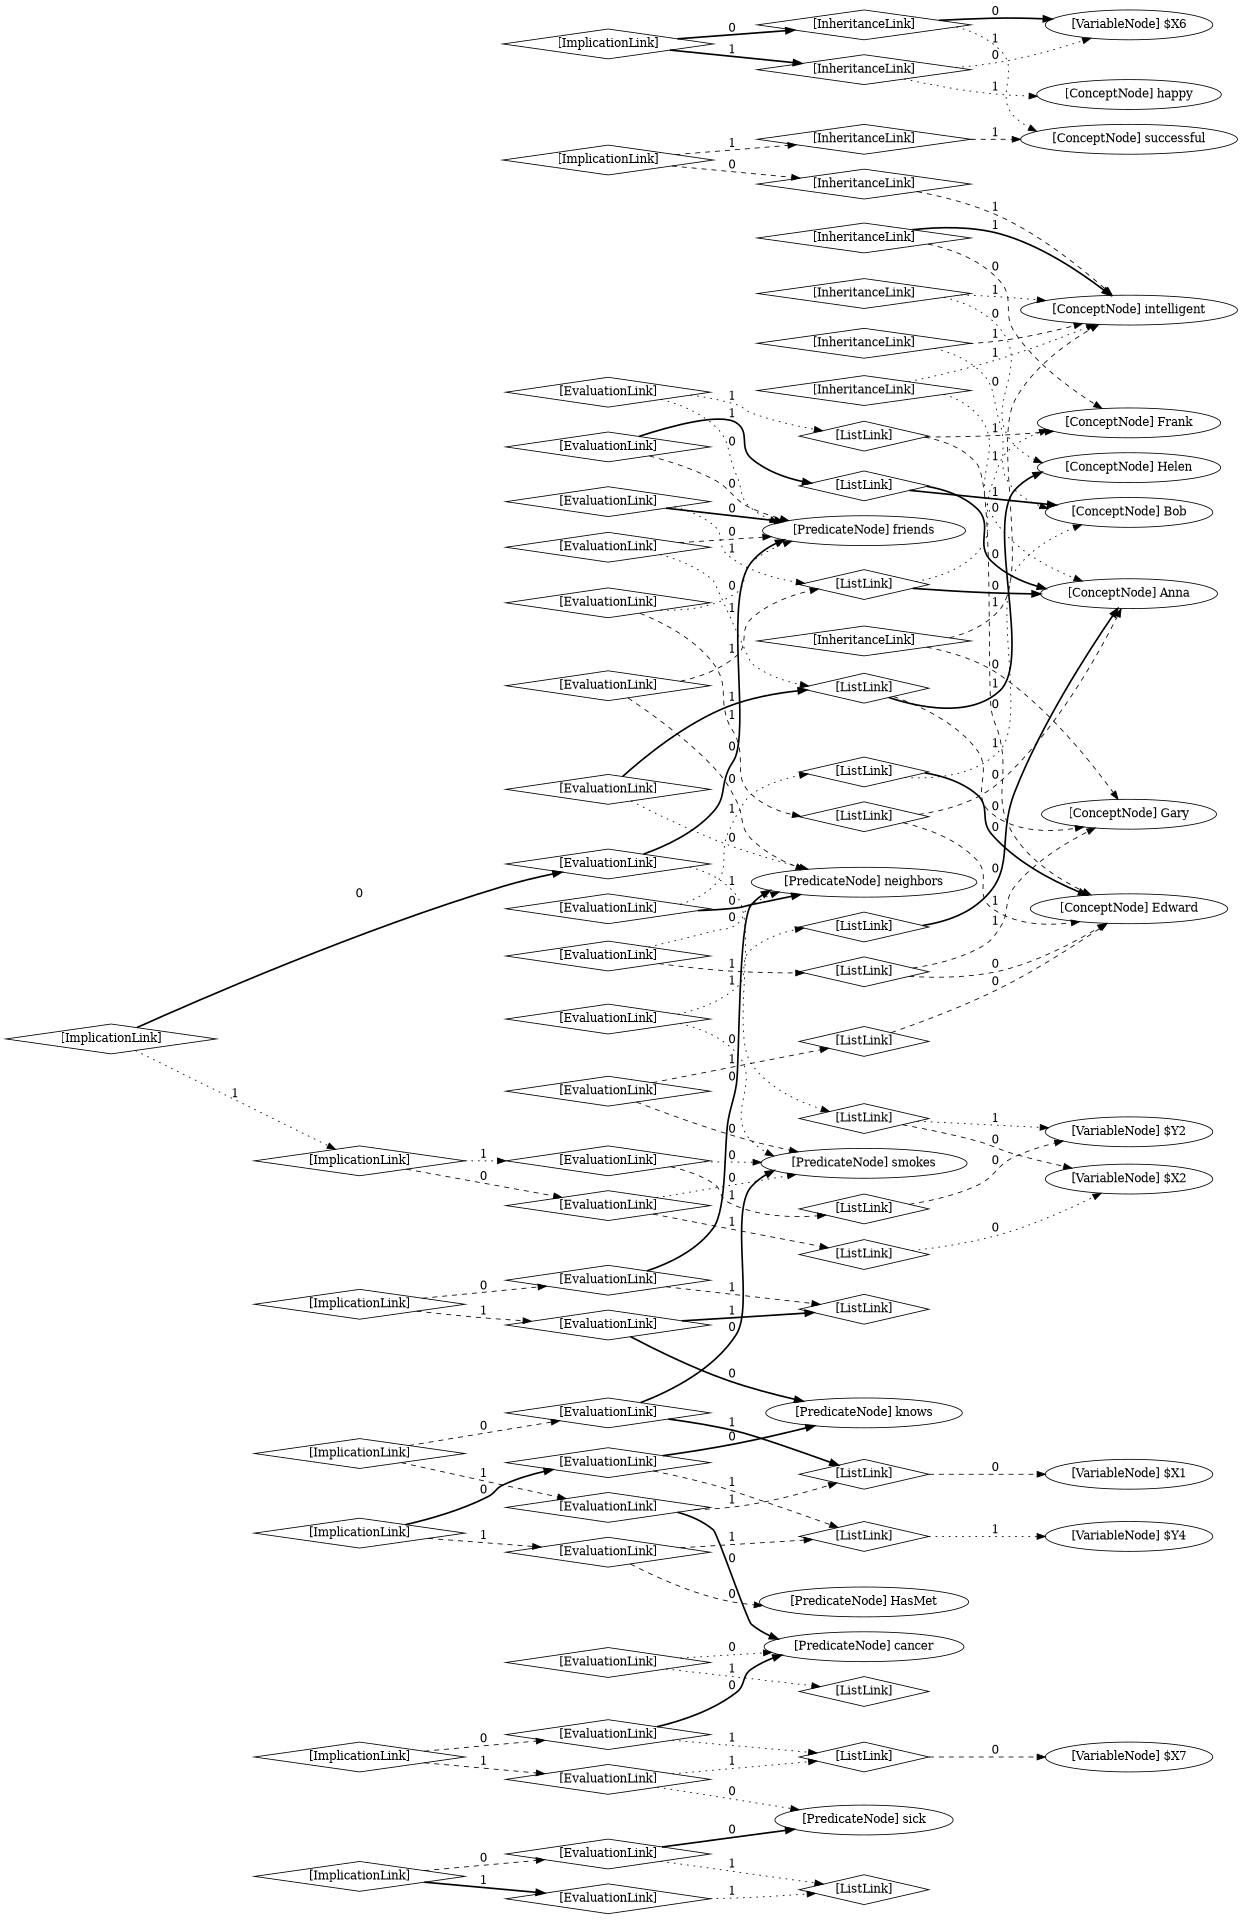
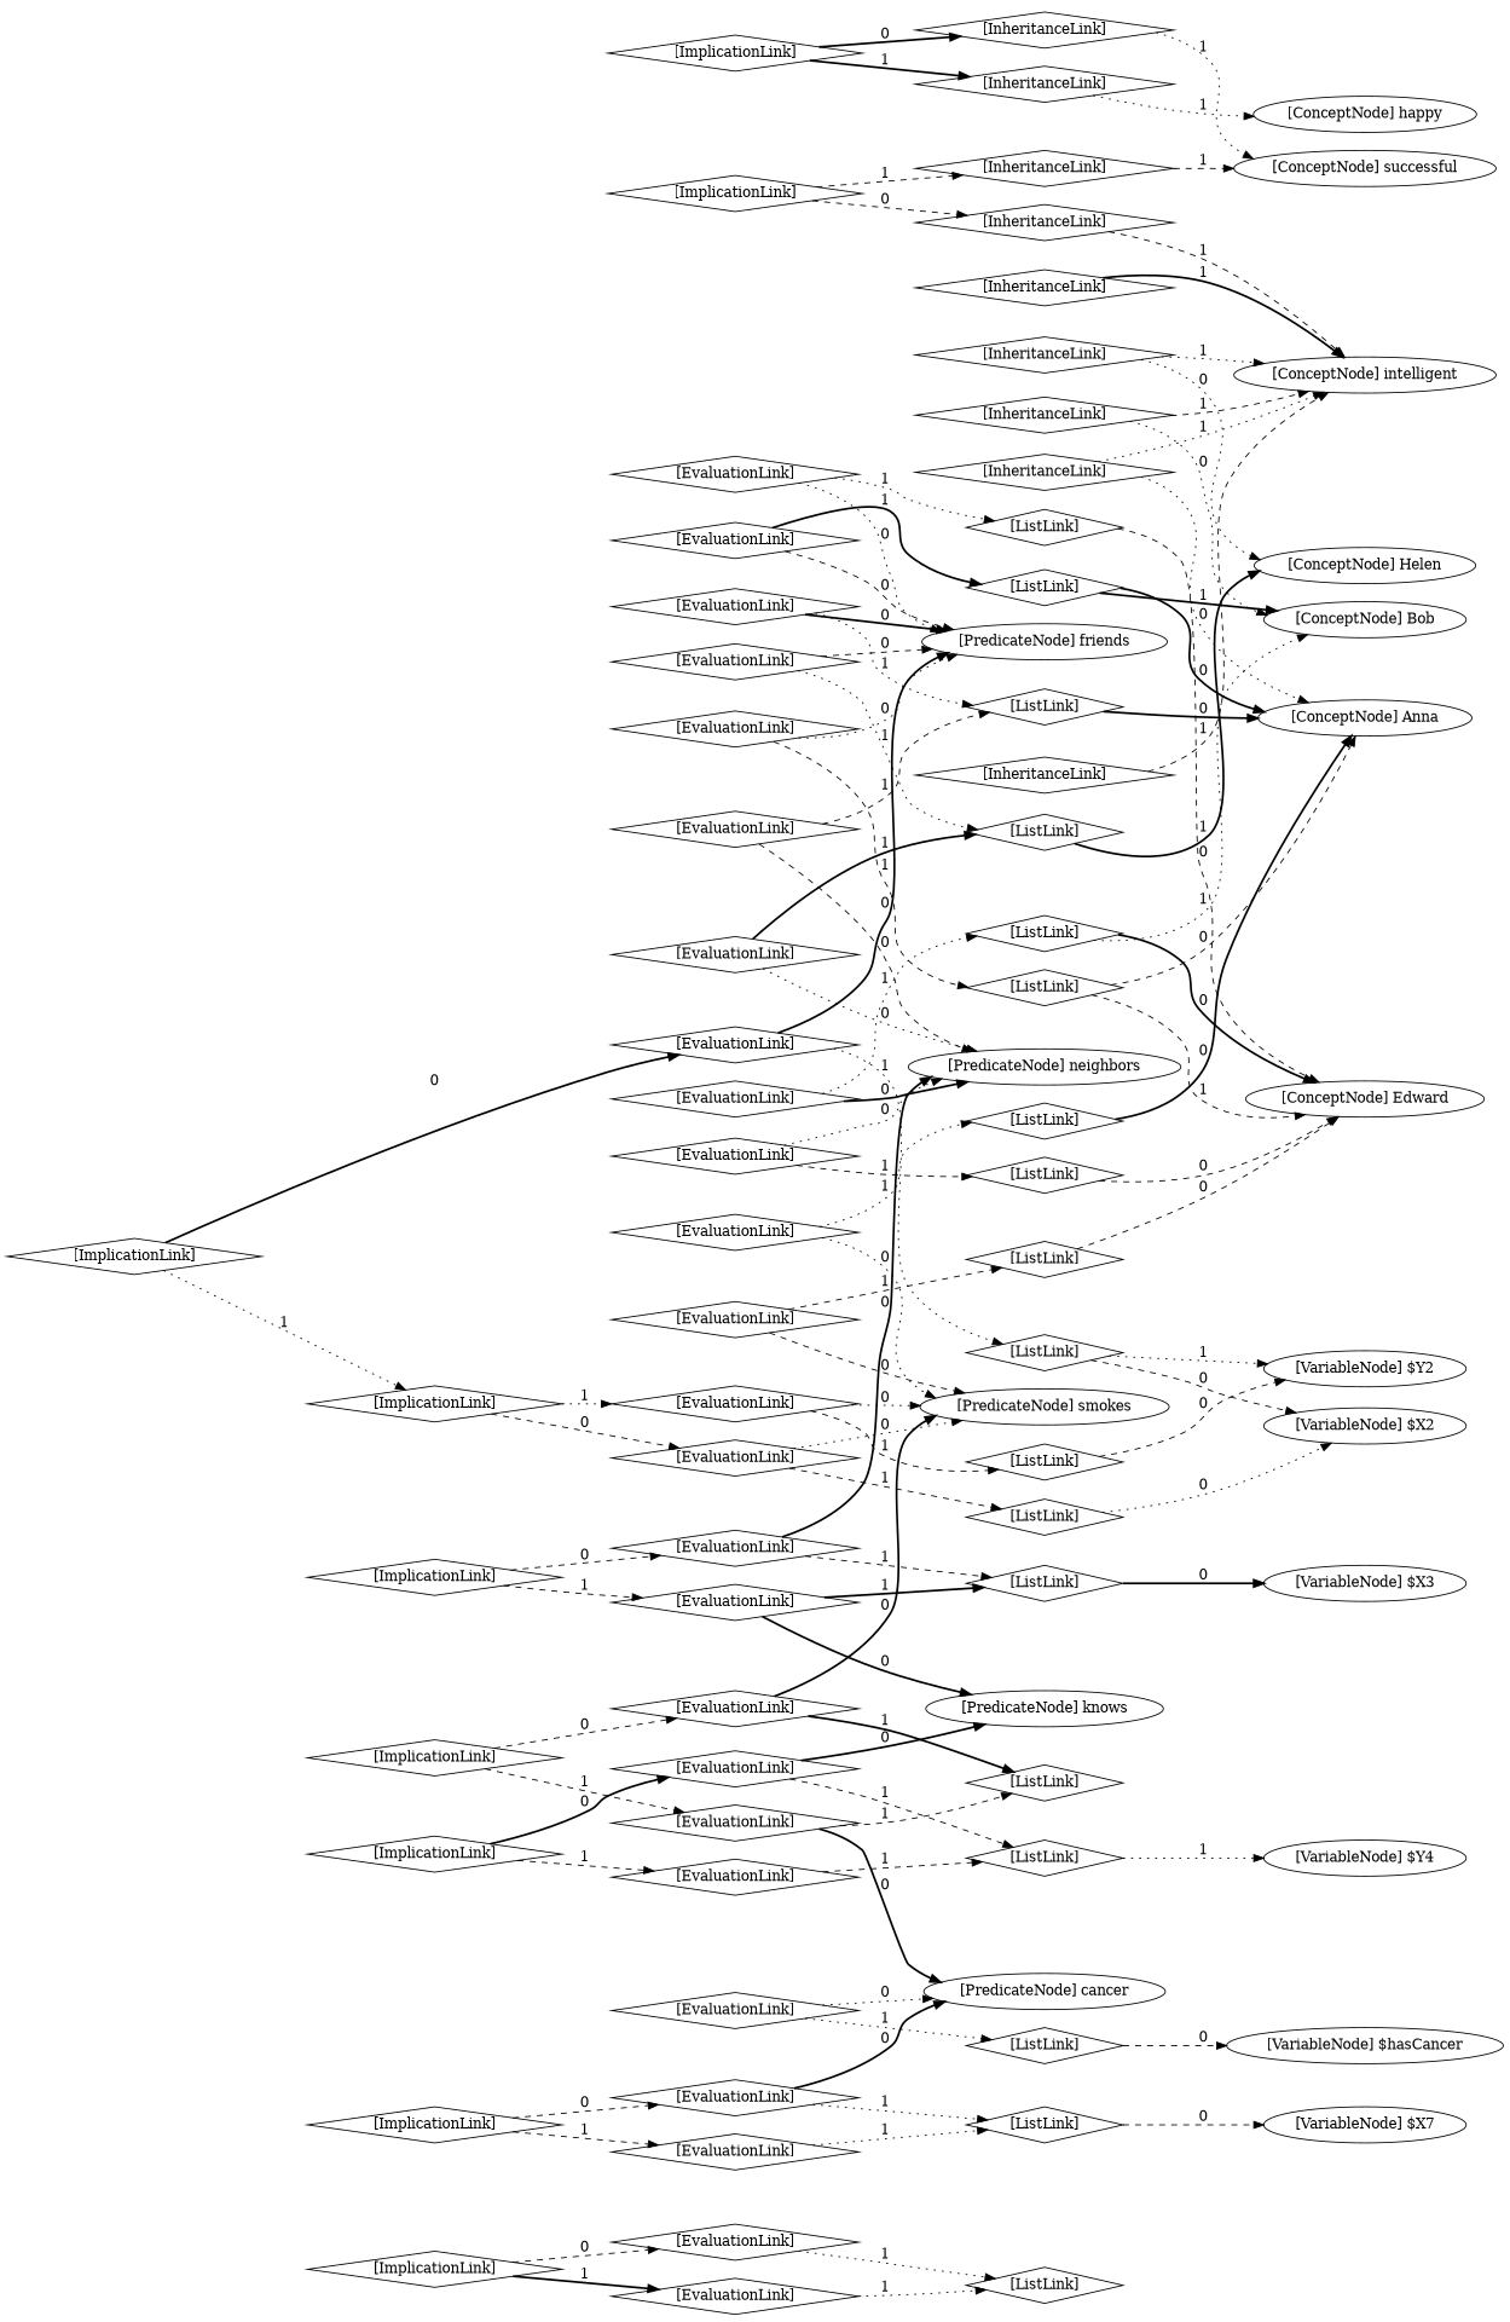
  digraph {
    rankdir=LR
    node [shape=diamond]
    edge [style=dashed]
    n1 [label="[ConceptNode] happy" shape=""]
    n2 [label="[ConceptNode] Bob" shape=""]
    n3 [label="[ConceptNode] Edward" shape=""]
-   n4 [label="[ConceptNode] Frank" shape=""]
-   n5 [label="[ConceptNode] Gary" shape=""]
    n6 [label="[ConceptNode] Helen" shape=""]
    n7 [label="[ConceptNode] intelligent" shape=""]
    n8 [label="[ConceptNode] successful" shape=""]
    n9 [label="[ConceptNode] Anna" shape=""]
    n10 [label="[ListLink]"]
    n11 [label="[ListLink]"]
    n12 [label="[ListLink]"]
    n13 [label="[ListLink]"]
    n14 [label="[VariableNode] $X7" shape=""]
    n15 [label="[ListLink]"]
    n16 [label="[ListLink]"]
    n17 [label="[ListLink]"]
    n18 [label="[ListLink]"]
+   n19 [label="[VariableNode] $hasCancer" shape=""]
    n20 [label="[ListLink]"]
    n21 [label="[ListLink]"]
    n22 [label="[ListLink]"]
+   n23 [label="[VariableNode] $X3" shape=""]
    n24 [label="[ListLink]"]
-   n25 [label="[VariableNode] $X1" shape=""]
    n26 [label="[ListLink]"]
    n27 [label="[VariableNode] $Y4" shape=""]
    n28 [label="[ListLink]"]
    n29 [label="[VariableNode] $X2" shape=""]
    n30 [label="[VariableNode] $Y2" shape=""]
    n31 [label="[ListLink]"]
    n32 [label="[ListLink]"]
    n33 [label="[ListLink]"]
    n34 [label="[ListLink]"]
-   n35 [label="[VariableNode] $X6" shape=""]
    n36 [label="[ImplicationLink]"]
    n37 [label="[ImplicationLink]"]
    n38 [label="[EvaluationLink]"]
    n39 [label="[EvaluationLink]"]
    n40 [label="[EvaluationLink]"]
    n41 [label="[PredicateNode] friends" shape=""]
    n42 [label="[ImplicationLink]"]
    n43 [label="[InheritanceLink]"]
    n44 [label="[InheritanceLink]"]
    n45 [label="[ImplicationLink]"]
    n46 [label="[InheritanceLink]"]
    n47 [label="[InheritanceLink]"]
    n48 [label="[ImplicationLink]"]
    n49 [label="[EvaluationLink]"]
    n50 [label="[EvaluationLink]"]
    n51 [label="[PredicateNode] smokes" shape=""]
    n52 [label="[PredicateNode] cancer" shape=""]
    n53 [label="[ImplicationLink]"]
    n54 [label="[EvaluationLink]"]
    n55 [label="[EvaluationLink]"]
    n56 [label="[PredicateNode] neighbors" shape=""]
    n57 [label="[PredicateNode] knows" shape=""]
    n58 [label="[ImplicationLink]"]
    n59 [label="[EvaluationLink]"]
    n60 [label="[EvaluationLink]"]
-   n61 [label="[PredicateNode] sick" shape=""]
    n62 [label="[ImplicationLink]"]
    n63 [label="[EvaluationLink]"]
    n64 [label="[EvaluationLink]"]
    n65 [label="[ImplicationLink]"]
    n66 [label="[EvaluationLink]"]
    n67 [label="[EvaluationLink]"]
-   n68 [label="[PredicateNode] HasMet" shape=""]
    n69 [label="[EvaluationLink]"]
    n70 [label="[EvaluationLink]"]
    n71 [label="[EvaluationLink]"]
    n72 [label="[EvaluationLink]"]
    n73 [label="[EvaluationLink]"]
    n74 [label="[EvaluationLink]"]
    n75 [label="[EvaluationLink]"]
    n76 [label="[EvaluationLink]"]
    n77 [label="[EvaluationLink]"]
    n78 [label="[EvaluationLink]"]
    n79 [label="[EvaluationLink]"]
    n80 [label="[EvaluationLink]"]
    n81 [label="[InheritanceLink]"]
    n82 [label="[InheritanceLink]"]
    n83 [label="[InheritanceLink]"]
    n84 [label="[InheritanceLink]"]
    n85 [label="[InheritanceLink]"]
-   n10 -> n4 [label=1 style=dotted]
    n10 -> n9 [label=0 style=bold]
    n11 -> n3 [label=0]
-   n11 -> n4 [label=1]
-   n12 -> n5 [label=0]
    n12 -> n6 [label=1 style=bold]
    n13 -> n14 [label=0]
    n15 -> n9 [label=0 style=bold]
    n16 -> n3 [label=0]
+   n18 -> n19 [label=0]
    n20 -> n2 [label=1 style=dotted]
    n20 -> n3 [label=0 style=bold]
    n21 -> n3 [label=0]
-   n21 -> n5 [label=1]
-   n24 -> n25 [label=0]
+   n22 -> n23 [label=0 style=bold]
    n26 -> n27 [label=1 style=dotted]
    n28 -> n29 [label=0]
    n28 -> n30 [label=1 style=dotted]
    n31 -> n29 [label=0 style=dotted]
    n32 -> n30 [label=0]
    n33 -> n2 [label=1 style=bold]
    n33 -> n9 [label=0 style=bold]
    n34 -> n3 [label=1]
    n34 -> n9 [label=0]
    n36 -> n37 [label=1 style=dotted]
    n36 -> n38 [label=0 style=bold]
    n37 -> n39 [label=0]
    n37 -> n40 [label=1 style=dotted]
    n38 -> n28 [label=1 style=dotted]
    n38 -> n41 [label=0 style=bold]
    n39 -> n31 [label=1]
    n39 -> n51 [label=0 style=dotted]
    n40 -> n32 [label=1]
    n40 -> n51 [label=0 style=dotted]
    n42 -> n43 [label=0]
    n42 -> n44 [label=1]
    n43 -> n7 [label=1]
    n44 -> n8 [label=1]
    n45 -> n46 [label=0 style=bold]
    n45 -> n47 [label=1 style=bold]
    n46 -> n8 [label=1 style=dotted]
-   n46 -> n35 [label=0 style=bold]
    n47 -> n1 [label=1 style=dotted]
-   n47 -> n35 [label=0 style=dotted]
    n48 -> n49 [label=0]
    n48 -> n50 [label=1]
    n49 -> n24 [label=1 style=bold]
    n49 -> n51 [label=0 style=bold]
    n50 -> n24 [label=1]
    n50 -> n52 [label=0 style=bold]
    n53 -> n54 [label=0]
    n53 -> n55 [label=1]
    n54 -> n22 [label=1]
    n54 -> n56 [label=0 style=bold]
    n55 -> n22 [label=1 style=bold]
    n55 -> n57 [label=0 style=bold]
    n58 -> n59 [label=0]
    n58 -> n60 [label=1]
    n59 -> n13 [label=1 style=dotted]
    n59 -> n52 [label=0 style=bold]
    n60 -> n13 [label=1 style=dotted]
-   n60 -> n61 [label=0 style=dotted]
    n62 -> n63 [label=0]
    n62 -> n64 [label=1 style=bold]
    n63 -> n17 [label=1 style=dotted]
-   n63 -> n61 [label=0 style=bold]
    n64 -> n17 [label=1 style=dotted]
    n65 -> n66 [label=0 style=bold]
    n65 -> n67 [label=1]
    n66 -> n26 [label=1]
    n66 -> n57 [label=0 style=bold]
    n67 -> n26 [label=1]
-   n67 -> n68 [label=0]
    n69 -> n34 [label=1]
    n69 -> n41 [label=0 style=dotted]
    n70 -> n10 [label=1 style=dotted]
    n70 -> n41 [label=0 style=bold]
    n71 -> n11 [label=1 style=dotted]
    n71 -> n41 [label=0 style=dotted]
    n72 -> n12 [label=1 style=dotted]
    n72 -> n41 [label=0]
    n73 -> n15 [label=1 style=dotted]
    n73 -> n51 [label=0 style=dotted]
    n74 -> n16 [label=1]
    n74 -> n51 [label=0]
    n75 -> n18 [label=1 style=dotted]
    n75 -> n52 [label=0 style=dotted]
    n76 -> n10 [label=1]
    n76 -> n56 [label=0]
    n77 -> n20 [label=1 style=dotted]
    n77 -> n56 [label=0 style=bold]
    n78 -> n21 [label=1]
    n78 -> n56 [label=0 style=dotted]
    n79 -> n12 [label=1 style=bold]
    n79 -> n56 [label=0 style=dotted]
    n80 -> n33 [label=1 style=bold]
    n80 -> n41 [label=0]
    n81 -> n2 [label=0 style=dotted]
    n81 -> n7 [label=1]
    n82 -> n6 [label=0 style=dotted]
    n82 -> n7 [label=1 style=dotted]
    n83 -> n7 [label=1 style=dotted]
    n83 -> n9 [label=0 style=dotted]
-   n84 -> n4 [label=0]
    n84 -> n7 [label=1 style=bold]
-   n85 -> n5 [label=0]
    n85 -> n7 [label=1]
  }
